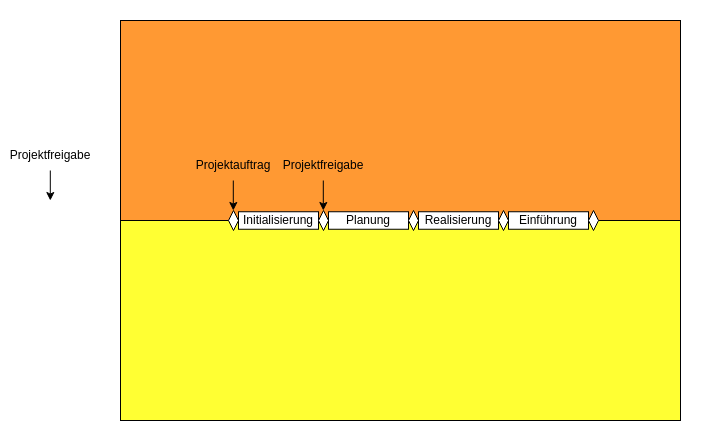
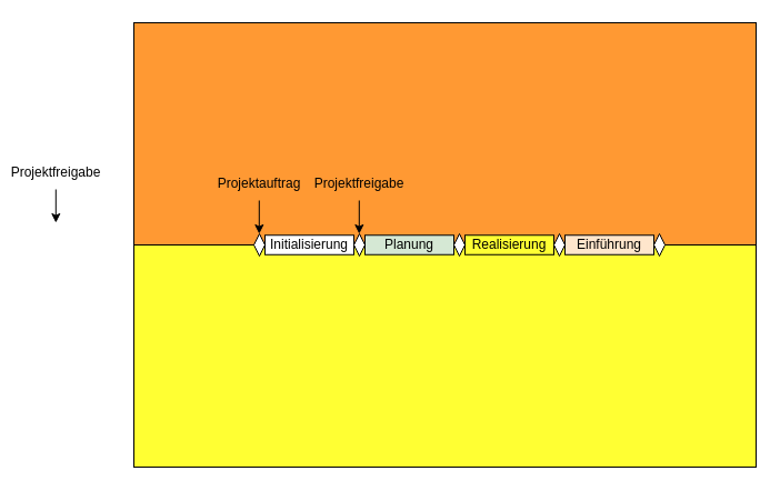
  <mxCell id="0" />
  <mxCell id="1" parent="0" />
  <mxCell id="2" value="" style="rounded=0;whiteSpace=wrap;html=1;fillColor=#FF9933;" vertex="1" parent="1"><mxGeometry x="120" y="20" width="560" height="200" as="geometry" /></mxCell>
  <mxCell id="3" value="" style="rounded=0;whiteSpace=wrap;html=1;fillColor=#FFFF33;" vertex="1" parent="1"><mxGeometry x="120" y="220" width="560" height="200" as="geometry" /></mxCell>
  <mxCell id="4" value="" style="rhombus;whiteSpace=wrap;html=1;" vertex="1" parent="1"><mxGeometry x="228" y="210" width="10" height="20" as="geometry" /></mxCell>
  <mxCell id="5" value="Initialisierung" style="rounded=0;whiteSpace=wrap;html=1;" vertex="1" parent="1"><mxGeometry x="238" y="211.25" width="80" height="17.5" as="geometry" /></mxCell>
  <mxCell id="6" value="" style="rhombus;whiteSpace=wrap;html=1;" vertex="1" parent="1"><mxGeometry x="318" y="210" width="10" height="20" as="geometry" /></mxCell>
- <mxCell id="7" value="Planung" style="rounded=0;whiteSpace=wrap;html=1;" vertex="1" parent="1"><mxGeometry x="328" y="211.25" width="80" height="17.5" as="geometry" /></mxCell>
+ <mxCell id="7" value="Planung" style="rounded=0;whiteSpace=wrap;html=1;fillColor=#d5e8d4;" vertex="1" parent="1"><mxGeometry x="328" y="211.25" width="80" height="17.5" as="geometry" /></mxCell>
  <mxCell id="8" value="" style="rhombus;whiteSpace=wrap;html=1;" vertex="1" parent="1"><mxGeometry x="408" y="210" width="10" height="20" as="geometry" /></mxCell>
- <mxCell id="9" value="Realisierung" style="rounded=0;whiteSpace=wrap;html=1;" vertex="1" parent="1"><mxGeometry x="418" y="211.25" width="80" height="17.5" as="geometry" /></mxCell>
+ <mxCell id="9" value="Realisierung" style="rounded=0;whiteSpace=wrap;html=1;fillColor=#ffff33;" vertex="1" parent="1"><mxGeometry x="418" y="211.25" width="80" height="17.5" as="geometry" /></mxCell>
  <mxCell id="10" value="" style="rhombus;whiteSpace=wrap;html=1;" vertex="1" parent="1"><mxGeometry x="498" y="210" width="10" height="20" as="geometry" /></mxCell>
- <mxCell id="11" value="Einführung" style="rounded=0;whiteSpace=wrap;html=1;" vertex="1" parent="1"><mxGeometry x="508" y="211.25" width="80" height="17.5" as="geometry" /></mxCell>
+ <mxCell id="11" value="Einführung" style="rounded=0;whiteSpace=wrap;html=1;fillColor=#ffe6cc;" vertex="1" parent="1"><mxGeometry x="508" y="211.25" width="80" height="17.5" as="geometry" /></mxCell>
  <mxCell id="12" value="" style="rhombus;whiteSpace=wrap;html=1;" vertex="1" parent="1"><mxGeometry x="588" y="210" width="10" height="20" as="geometry" /></mxCell>
  <mxCell id="13" value="" style="endArrow=classic;html=1;rounded=0;" edge="1" parent="1"><mxGeometry width="50" height="50" relative="1" as="geometry"><mxPoint x="49.8" y="170" as="sourcePoint" /><mxPoint x="49.8" y="200" as="targetPoint" /></mxGeometry></mxCell>
  <mxCell id="14" value="Projektfreigabe" style="text;html=1;strokeColor=none;fillColor=none;align=center;verticalAlign=middle;whiteSpace=wrap;rounded=0;" vertex="1" parent="1"><mxGeometry x="20" y="140" width="60" height="30" as="geometry" /></mxCell>
  <mxCell id="15" value="" style="endArrow=classic;html=1;rounded=0;" edge="1" parent="1"><mxGeometry width="50" height="50" relative="1" as="geometry"><mxPoint x="232.8" y="180" as="sourcePoint" /><mxPoint x="232.8" y="210" as="targetPoint" /></mxGeometry></mxCell>
  <mxCell id="16" value="Projektauftrag" style="text;html=1;strokeColor=none;fillColor=none;align=center;verticalAlign=middle;whiteSpace=wrap;rounded=0;" vertex="1" parent="1"><mxGeometry x="203" y="150" width="60" height="30" as="geometry" /></mxCell>
  <mxCell id="17" value="" style="endArrow=classic;html=1;rounded=0;" edge="1" parent="1"><mxGeometry width="50" height="50" relative="1" as="geometry"><mxPoint x="322.8" y="180" as="sourcePoint" /><mxPoint x="322.8" y="210" as="targetPoint" /></mxGeometry></mxCell>
  <mxCell id="18" value="Projektfreigabe" style="text;html=1;strokeColor=none;fillColor=none;align=center;verticalAlign=middle;whiteSpace=wrap;rounded=0;" vertex="1" parent="1"><mxGeometry x="293" y="150" width="60" height="30" as="geometry" /></mxCell>
